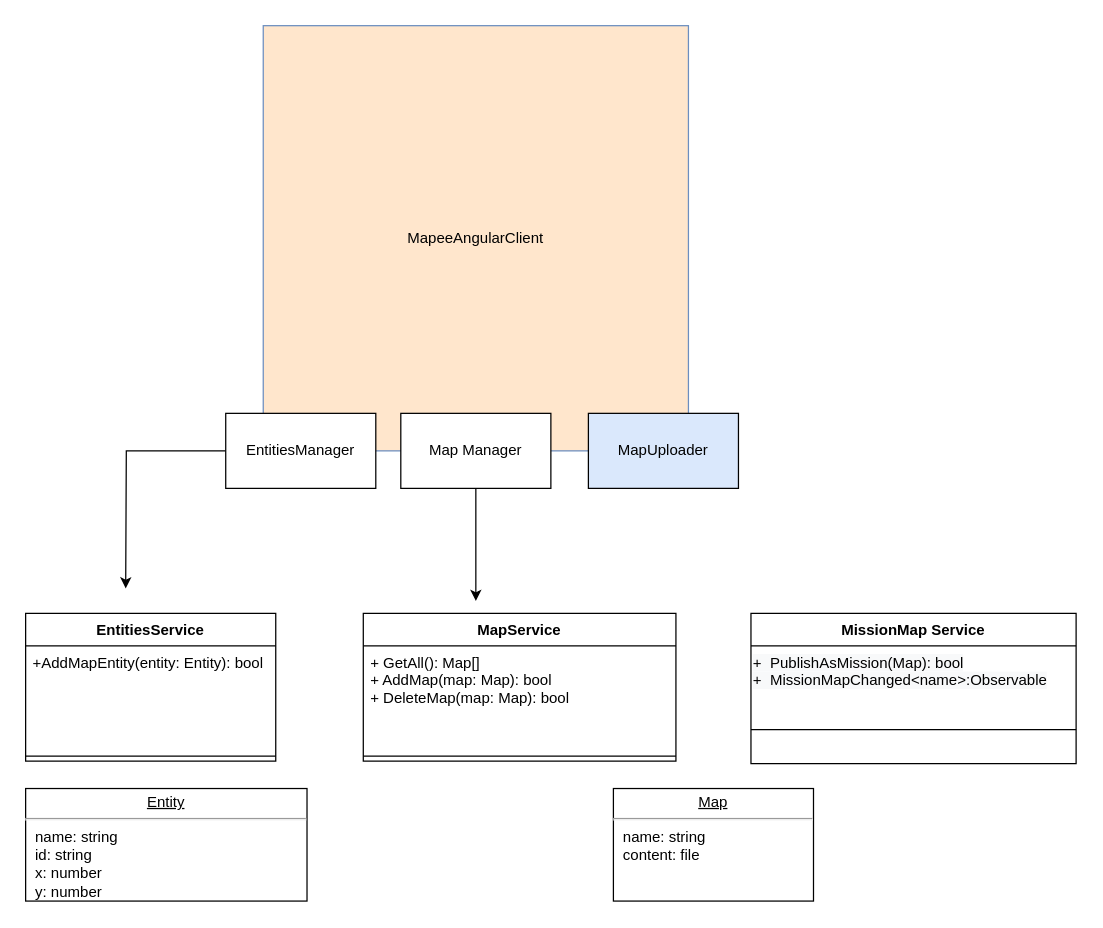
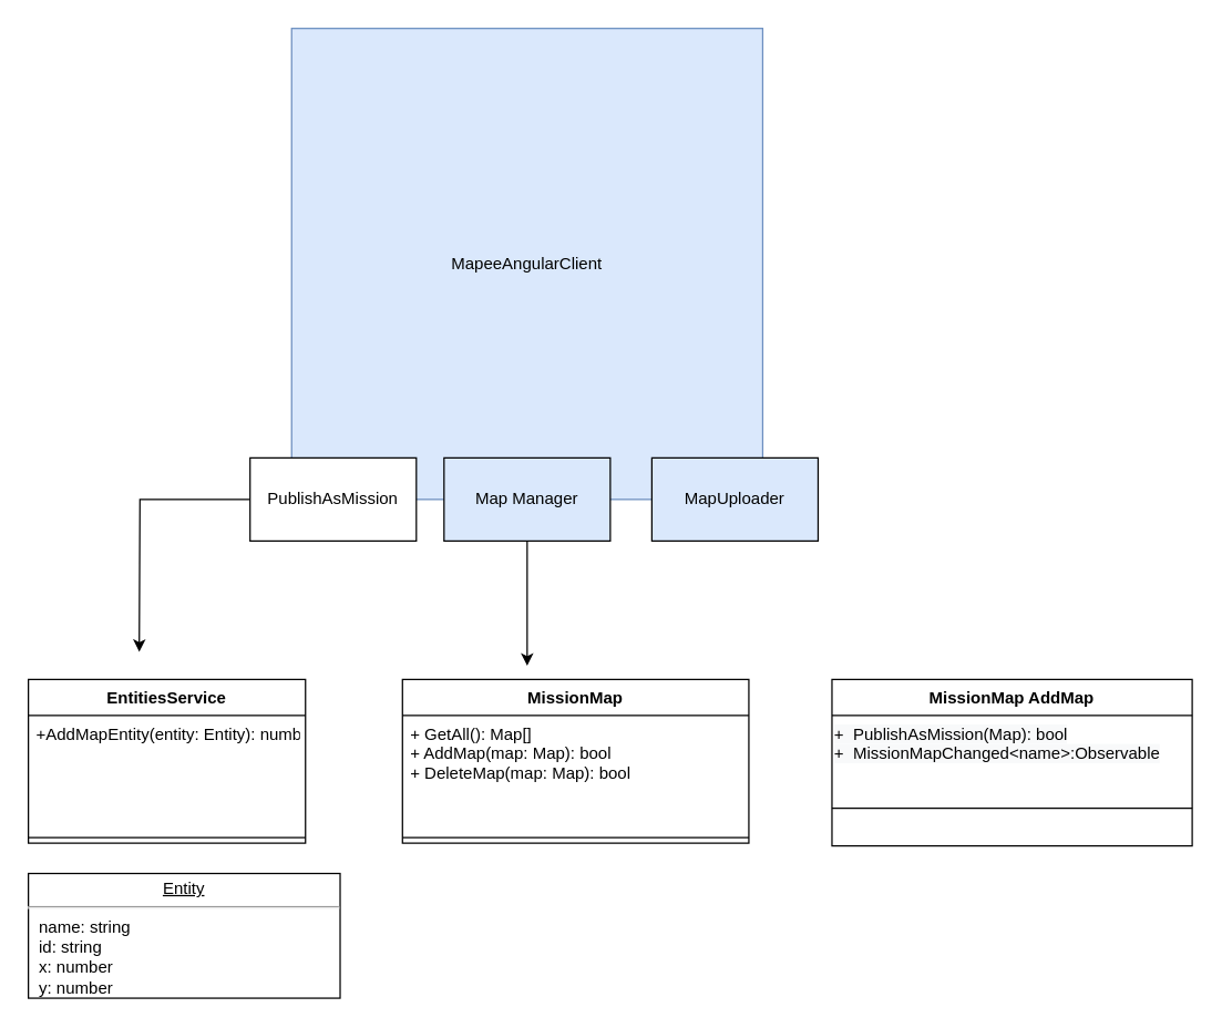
  <mxCell id="0" />
  <mxCell id="1" parent="0" />
- <mxCell id="2" value="MapeeAngularClient" style="whiteSpace=wrap;html=1;aspect=fixed;fillColor=#ffe6cc;strokeColor=#6c8ebf;" parent="1" vertex="1"><mxGeometry x="210" y="20" width="340" height="340" as="geometry" /></mxCell>
+ <mxCell id="2" value="MapeeAngularClient" style="whiteSpace=wrap;html=1;aspect=fixed;fillColor=#dae8fc;strokeColor=#6c8ebf;" parent="1" vertex="1"><mxGeometry x="210" y="20" width="340" height="340" as="geometry" /></mxCell>
  <mxCell id="3" style="edgeStyle=orthogonalEdgeStyle;rounded=0;orthogonalLoop=1;jettySize=auto;html=1;" parent="1" source="4" edge="1"><mxGeometry relative="1" as="geometry"><mxPoint x="380" y="480" as="targetPoint" /></mxGeometry></mxCell>
- <mxCell id="4" value="Map Manager" style="rounded=0;whiteSpace=wrap;html=1;" parent="1" vertex="1"><mxGeometry x="320" y="330" width="120" height="60" as="geometry" /></mxCell>
+ <mxCell id="4" value="Map Manager" style="rounded=0;whiteSpace=wrap;html=1;fillColor=#dae8fc;" parent="1" vertex="1"><mxGeometry x="320" y="330" width="120" height="60" as="geometry" /></mxCell>
  <mxCell id="5" style="edgeStyle=orthogonalEdgeStyle;rounded=0;orthogonalLoop=1;jettySize=auto;html=1;" parent="1" source="6" edge="1"><mxGeometry relative="1" as="geometry"><mxPoint x="100" y="470" as="targetPoint" /></mxGeometry></mxCell>
- <mxCell id="6" value="EntitiesManager" style="rounded=0;whiteSpace=wrap;html=1;" parent="1" vertex="1"><mxGeometry x="180" y="330" width="120" height="60" as="geometry" /></mxCell>
+ <mxCell id="6" value="PublishAsMission" style="rounded=0;whiteSpace=wrap;html=1;" parent="1" vertex="1"><mxGeometry x="180" y="330" width="120" height="60" as="geometry" /></mxCell>
  <mxCell id="7" value="MapUploader" style="rounded=0;whiteSpace=wrap;html=1;fillColor=#dae8fc;" parent="1" vertex="1"><mxGeometry x="470" y="330" width="120" height="60" as="geometry" /></mxCell>
  <mxCell id="8" value="&lt;p style=&quot;margin: 0px ; margin-top: 4px ; text-align: center ; text-decoration: underline&quot;&gt;Entity&lt;/p&gt;&lt;hr&gt;&lt;p style=&quot;margin: 0px ; margin-left: 8px&quot;&gt;name: string&amp;nbsp;&lt;/p&gt;&lt;p style=&quot;margin: 0px ; margin-left: 8px&quot;&gt;id: string&lt;/p&gt;&lt;p style=&quot;margin: 0px ; margin-left: 8px&quot;&gt;x: number&lt;br&gt;y: number&lt;br&gt;&lt;br&gt;&lt;/p&gt;" style="verticalAlign=top;align=left;overflow=fill;fontSize=12;fontFamily=Helvetica;html=1;" parent="1" vertex="1"><mxGeometry x="20" y="630" width="225" height="90" as="geometry" /></mxCell>
  <mxCell id="9" value="EntitiesService" style="swimlane;fontStyle=1;align=center;verticalAlign=top;childLayout=stackLayout;horizontal=1;startSize=26;horizontalStack=0;resizeParent=1;resizeParentMax=0;resizeLast=0;collapsible=1;marginBottom=0;" parent="1" vertex="1"><mxGeometry x="20" y="490" width="200" height="118" as="geometry" /></mxCell>
- <mxCell id="10" value="+AddMapEntity(entity: Entity): bool &#10;&#10;" style="text;strokeColor=none;fillColor=none;align=left;verticalAlign=top;spacingLeft=4;spacingRight=4;overflow=hidden;rotatable=0;points=[[0,0.5],[1,0.5]];portConstraint=eastwest;" parent="9" vertex="1"><mxGeometry y="26" width="200" height="84" as="geometry" /></mxCell>
+ <mxCell id="10" value="+AddMapEntity(entity: Entity): number &#10;&#10;" style="text;strokeColor=none;fillColor=none;align=left;verticalAlign=top;spacingLeft=4;spacingRight=4;overflow=hidden;rotatable=0;points=[[0,0.5],[1,0.5]];portConstraint=eastwest;" parent="9" vertex="1"><mxGeometry y="26" width="200" height="84" as="geometry" /></mxCell>
  <mxCell id="11" value="" style="line;strokeWidth=1;fillColor=none;align=left;verticalAlign=middle;spacingTop=-1;spacingLeft=3;spacingRight=3;rotatable=0;labelPosition=right;points=[];portConstraint=eastwest;" parent="9" vertex="1"><mxGeometry y="110" width="200" height="8" as="geometry" /></mxCell>
- <mxCell id="12" value="&lt;p style=&quot;margin: 0px ; margin-top: 4px ; text-align: center ; text-decoration: underline&quot;&gt;Map&lt;/p&gt;&lt;hr&gt;&lt;p style=&quot;margin: 0px ; margin-left: 8px&quot;&gt;name: string&amp;nbsp;&lt;/p&gt;&lt;p style=&quot;margin: 0px ; margin-left: 8px&quot;&gt;content: file&lt;/p&gt;&lt;p style=&quot;margin: 0px ; margin-left: 8px&quot;&gt;&lt;br&gt;&lt;/p&gt;" style="verticalAlign=top;align=left;overflow=fill;fontSize=12;fontFamily=Helvetica;html=1;" parent="1" vertex="1"><mxGeometry x="490" y="630" width="160" height="90" as="geometry" /></mxCell>
- <mxCell id="13" value="MapService" style="swimlane;fontStyle=1;align=center;verticalAlign=top;childLayout=stackLayout;horizontal=1;startSize=26;horizontalStack=0;resizeParent=1;resizeParentMax=0;resizeLast=0;collapsible=1;marginBottom=0;" parent="1" vertex="1"><mxGeometry x="290" y="490" width="250" height="118" as="geometry" /></mxCell>
+ <mxCell id="13" value="MissionMap" style="swimlane;fontStyle=1;align=center;verticalAlign=top;childLayout=stackLayout;horizontal=1;startSize=26;horizontalStack=0;resizeParent=1;resizeParentMax=0;resizeLast=0;collapsible=1;marginBottom=0;" parent="1" vertex="1"><mxGeometry x="290" y="490" width="250" height="118" as="geometry" /></mxCell>
  <mxCell id="14" value="+ GetAll(): Map[]&#10;+ AddMap(map: Map): bool&#10;+ DeleteMap(map: Map): bool&#10;" style="text;strokeColor=none;fillColor=none;align=left;verticalAlign=top;spacingLeft=4;spacingRight=4;overflow=hidden;rotatable=0;points=[[0,0.5],[1,0.5]];portConstraint=eastwest;" parent="13" vertex="1"><mxGeometry y="26" width="250" height="84" as="geometry" /></mxCell>
  <mxCell id="15" value="" style="line;strokeWidth=1;fillColor=none;align=left;verticalAlign=middle;spacingTop=-1;spacingLeft=3;spacingRight=3;rotatable=0;labelPosition=right;points=[];portConstraint=eastwest;" parent="13" vertex="1"><mxGeometry y="110" width="250" height="8" as="geometry" /></mxCell>
- <mxCell id="16" value="MissionMap Service" style="swimlane;fontStyle=1;align=center;verticalAlign=top;childLayout=stackLayout;horizontal=1;startSize=26;horizontalStack=0;resizeParent=1;resizeParentMax=0;resizeLast=0;collapsible=1;marginBottom=0;" parent="1" vertex="1"><mxGeometry x="600" y="490" width="260" height="120" as="geometry" /></mxCell>
+ <mxCell id="16" value="MissionMap AddMap" style="swimlane;fontStyle=1;align=center;verticalAlign=top;childLayout=stackLayout;horizontal=1;startSize=26;horizontalStack=0;resizeParent=1;resizeParentMax=0;resizeLast=0;collapsible=1;marginBottom=0;" parent="1" vertex="1"><mxGeometry x="600" y="490" width="260" height="120" as="geometry" /></mxCell>
  <mxCell id="17" value="&lt;span style=&quot;color: rgb(0 , 0 , 0) ; font-family: &amp;#34;helvetica&amp;#34; ; font-size: 12px ; font-style: normal ; font-weight: 400 ; letter-spacing: normal ; text-align: left ; text-indent: 0px ; text-transform: none ; word-spacing: 0px ; background-color: rgb(248 , 249 , 250) ; display: inline ; float: none&quot;&gt;&lt;span&gt;+&amp;nbsp;&amp;nbsp;&lt;/span&gt;PublishAsMission(Map): bool&lt;/span&gt;&lt;br style=&quot;padding: 0px ; margin: 0px ; color: rgb(0 , 0 , 0) ; font-family: &amp;#34;helvetica&amp;#34; ; font-size: 12px ; font-style: normal ; font-weight: 400 ; letter-spacing: normal ; text-align: left ; text-indent: 0px ; text-transform: none ; word-spacing: 0px ; background-color: rgb(248 , 249 , 250)&quot;&gt;&lt;span style=&quot;color: rgb(0 , 0 , 0) ; font-family: &amp;#34;helvetica&amp;#34; ; font-size: 12px ; font-style: normal ; font-weight: 400 ; letter-spacing: normal ; text-align: left ; text-indent: 0px ; text-transform: none ; word-spacing: 0px ; background-color: rgb(248 , 249 , 250) ; display: inline ; float: none&quot;&gt;+&amp;nbsp; MissionMapChanged&amp;lt;name&amp;gt;:Observable&lt;/span&gt;" style="text;whiteSpace=wrap;html=1;" vertex="1" parent="16"><mxGeometry y="26" width="260" height="40" as="geometry" /></mxCell>
  <mxCell id="18" value="" style="line;strokeWidth=1;fillColor=none;align=left;verticalAlign=middle;spacingTop=-1;spacingLeft=3;spacingRight=3;rotatable=0;labelPosition=right;points=[];portConstraint=eastwest;" parent="16" vertex="1"><mxGeometry y="66" width="260" height="54" as="geometry" /></mxCell>
